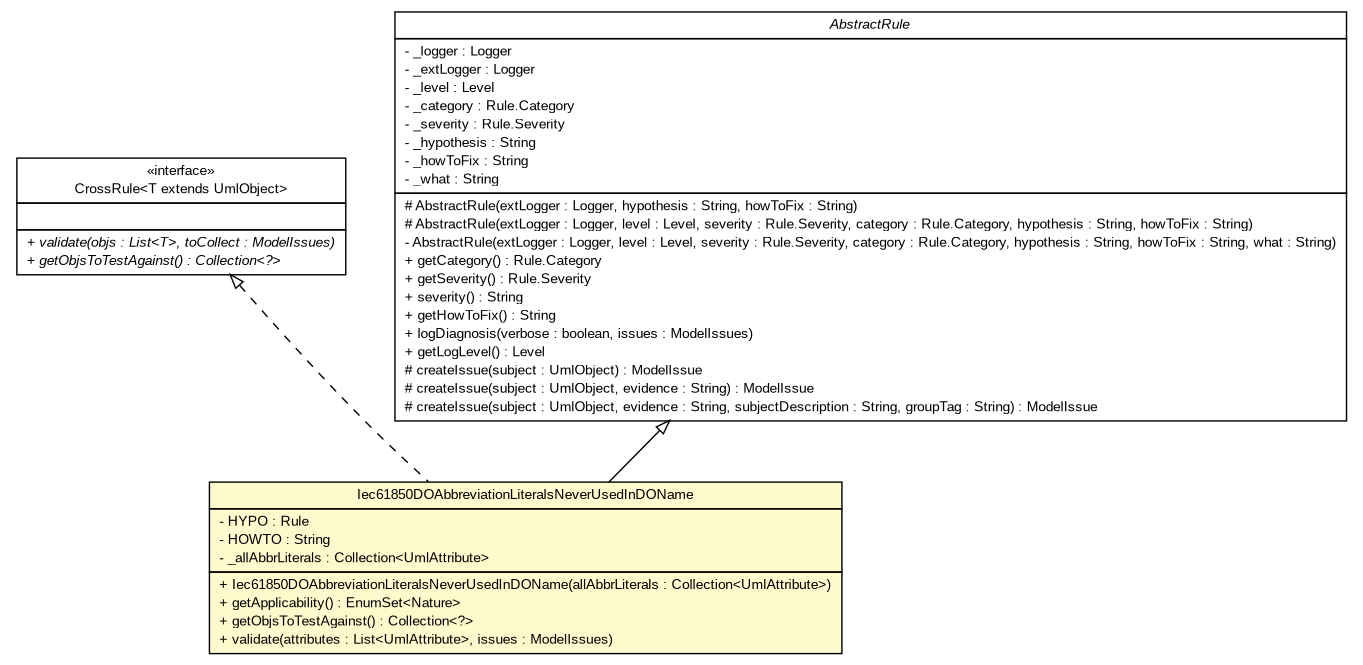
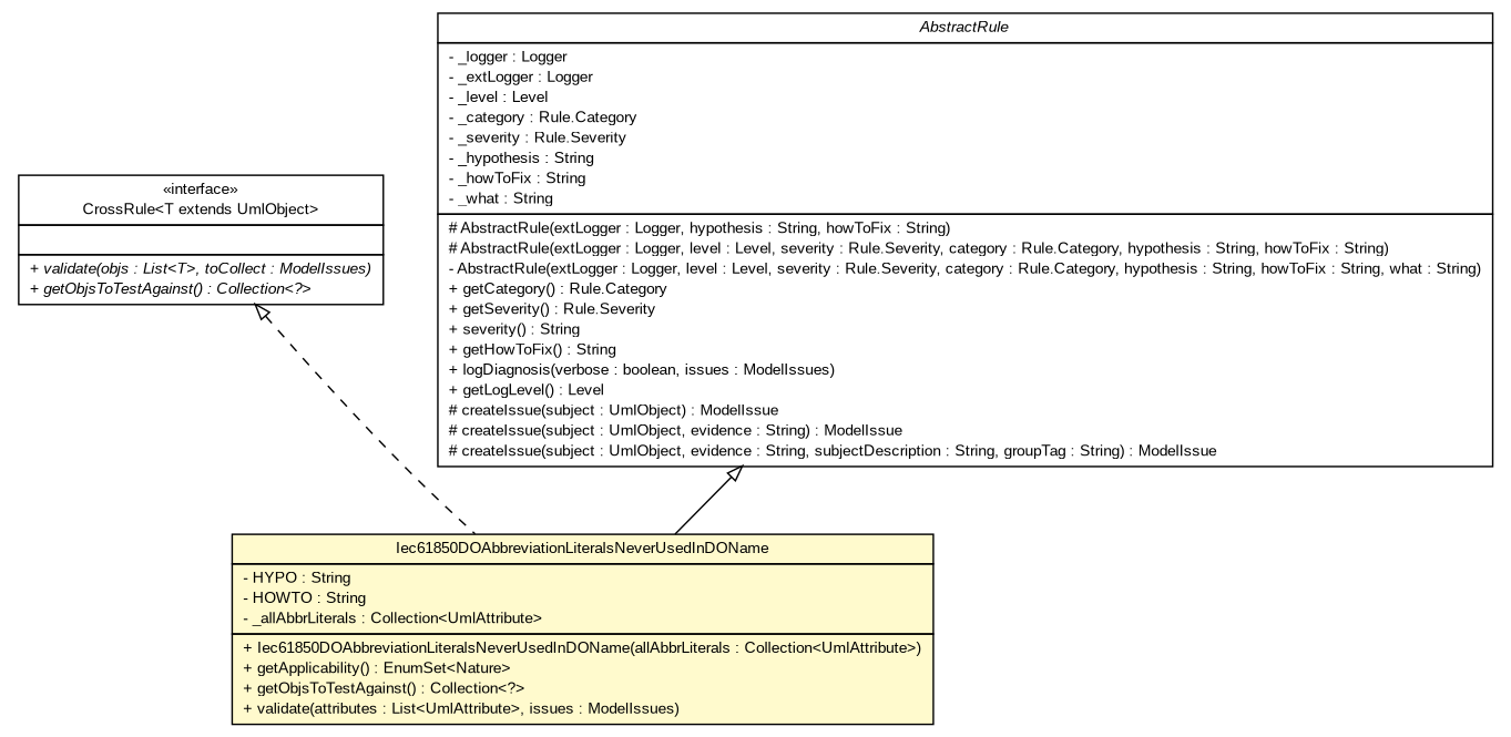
  digraph {
    nodesep=0.25
    ranksep=0.5
    node [fontcolor=black fontname=arial fontsize=10.0 shape=plaintext]
    edge [arrowtail=empty dir=back fontname=arial fontsize=10 headport=p labelfontname=arial labelfontsize=10 tailport=p]
    n1 [label=<<table title="org.tanjakostic.jcleancim.validation.CrossRule" border="0" cellborder="1" cellspacing="0" cellpadding="2" port="p" href="./CrossRule.html"> 		<tr><td><table border="0" cellspacing="0" cellpadding="1"> <tr><td align="center" balign="center"> &#171;interface&#187; </td></tr> <tr><td align="center" balign="center"> CrossRule&lt;T extends UmlObject&gt; </td></tr> 		</table></td></tr> 		<tr><td><table border="0" cellspacing="0" cellpadding="1"> <tr><td align="left" balign="left">  </td></tr> 		</table></td></tr> 		<tr><td><table border="0" cellspacing="0" cellpadding="1"> <tr><td align="left" balign="left"><font face="Arial Italic" point-size="10.0"> + validate(objs : List&lt;T&gt;, toCollect : ModelIssues) </font></td></tr> <tr><td align="left" balign="left"><font face="Arial Italic" point-size="10.0"> + getObjsToTestAgainst() : Collection&lt;?&gt; </font></td></tr> 		</table></td></tr> 		</table>>]
-   n2 [label=<<table title="org.tanjakostic.jcleancim.validation.AttributeValidator.Iec61850DOAbbreviationLiteralsNeverUsedInDOName" border="0" cellborder="1" cellspacing="0" cellpadding="2" port="p" bgcolor="lemonChiffon" href="./AttributeValidator.Iec61850DOAbbreviationLiteralsNeverUsedInDOName.html"> 		<tr><td><table border="0" cellspacing="0" cellpadding="1"> <tr><td align="center" balign="center"> Iec61850DOAbbreviationLiteralsNeverUsedInDOName </td></tr> 		</table></td></tr> 		<tr><td><table border="0" cellspacing="0" cellpadding="1"> <tr><td align="left" balign="left"> - HYPO : Rule </td></tr> <tr><td align="left" balign="left"> - HOWTO : String </td></tr> <tr><td align="left" balign="left"> - _allAbbrLiterals : Collection&lt;UmlAttribute&gt; </td></tr> 		</table></td></tr> 		<tr><td><table border="0" cellspacing="0" cellpadding="1"> <tr><td align="left" balign="left"> + Iec61850DOAbbreviationLiteralsNeverUsedInDOName(allAbbrLiterals : Collection&lt;UmlAttribute&gt;) </td></tr> <tr><td align="left" balign="left"> + getApplicability() : EnumSet&lt;Nature&gt; </td></tr> <tr><td align="left" balign="left"> + getObjsToTestAgainst() : Collection&lt;?&gt; </td></tr> <tr><td align="left" balign="left"> + validate(attributes : List&lt;UmlAttribute&gt;, issues : ModelIssues) </td></tr> 		</table></td></tr> 		</table>>]
+   n2 [label=<<table title="org.tanjakostic.jcleancim.validation.AttributeValidator.Iec61850DOAbbreviationLiteralsNeverUsedInDOName" border="0" cellborder="1" cellspacing="0" cellpadding="2" port="p" bgcolor="lemonChiffon" href="./AttributeValidator.Iec61850DOAbbreviationLiteralsNeverUsedInDOName.html"> 		<tr><td><table border="0" cellspacing="0" cellpadding="1"> <tr><td align="center" balign="center"> Iec61850DOAbbreviationLiteralsNeverUsedInDOName </td></tr> 		</table></td></tr> 		<tr><td><table border="0" cellspacing="0" cellpadding="1"> <tr><td align="left" balign="left"> - HYPO : String </td></tr> <tr><td align="left" balign="left"> - HOWTO : String </td></tr> <tr><td align="left" balign="left"> - _allAbbrLiterals : Collection&lt;UmlAttribute&gt; </td></tr> 		</table></td></tr> 		<tr><td><table border="0" cellspacing="0" cellpadding="1"> <tr><td align="left" balign="left"> + Iec61850DOAbbreviationLiteralsNeverUsedInDOName(allAbbrLiterals : Collection&lt;UmlAttribute&gt;) </td></tr> <tr><td align="left" balign="left"> + getApplicability() : EnumSet&lt;Nature&gt; </td></tr> <tr><td align="left" balign="left"> + getObjsToTestAgainst() : Collection&lt;?&gt; </td></tr> <tr><td align="left" balign="left"> + validate(attributes : List&lt;UmlAttribute&gt;, issues : ModelIssues) </td></tr> 		</table></td></tr> 		</table>>]
    n3 [label=<<table title="org.tanjakostic.jcleancim.validation.AbstractRule" border="0" cellborder="1" cellspacing="0" cellpadding="2" port="p" href="./AbstractRule.html"> 		<tr><td><table border="0" cellspacing="0" cellpadding="1"> <tr><td align="center" balign="center"><font face="Arial Italic"> AbstractRule </font></td></tr> 		</table></td></tr> 		<tr><td><table border="0" cellspacing="0" cellpadding="1"> <tr><td align="left" balign="left"> - _logger : Logger </td></tr> <tr><td align="left" balign="left"> - _extLogger : Logger </td></tr> <tr><td align="left" balign="left"> - _level : Level </td></tr> <tr><td align="left" balign="left"> - _category : Rule.Category </td></tr> <tr><td align="left" balign="left"> - _severity : Rule.Severity </td></tr> <tr><td align="left" balign="left"> - _hypothesis : String </td></tr> <tr><td align="left" balign="left"> - _howToFix : String </td></tr> <tr><td align="left" balign="left"> - _what : String </td></tr> 		</table></td></tr> 		<tr><td><table border="0" cellspacing="0" cellpadding="1"> <tr><td align="left" balign="left"> # AbstractRule(extLogger : Logger, hypothesis : String, howToFix : String) </td></tr> <tr><td align="left" balign="left"> # AbstractRule(extLogger : Logger, level : Level, severity : Rule.Severity, category : Rule.Category, hypothesis : String, howToFix : String) </td></tr> <tr><td align="left" balign="left"> - AbstractRule(extLogger : Logger, level : Level, severity : Rule.Severity, category : Rule.Category, hypothesis : String, howToFix : String, what : String) </td></tr> <tr><td align="left" balign="left"> + getCategory() : Rule.Category </td></tr> <tr><td align="left" balign="left"> + getSeverity() : Rule.Severity </td></tr> <tr><td align="left" balign="left"> + severity() : String </td></tr> <tr><td align="left" balign="left"> + getHowToFix() : String </td></tr> <tr><td align="left" balign="left"> + logDiagnosis(verbose : boolean, issues : ModelIssues) </td></tr> <tr><td align="left" balign="left"> + getLogLevel() : Level </td></tr> <tr><td align="left" balign="left"> # createIssue(subject : UmlObject) : ModelIssue </td></tr> <tr><td align="left" balign="left"> # createIssue(subject : UmlObject, evidence : String) : ModelIssue </td></tr> <tr><td align="left" balign="left"> # createIssue(subject : UmlObject, evidence : String, subjectDescription : String, groupTag : String) : ModelIssue </td></tr> 		</table></td></tr> 		</table>>]
    n1 -> n2 [style=dashed]
    n3 -> n2
  }
